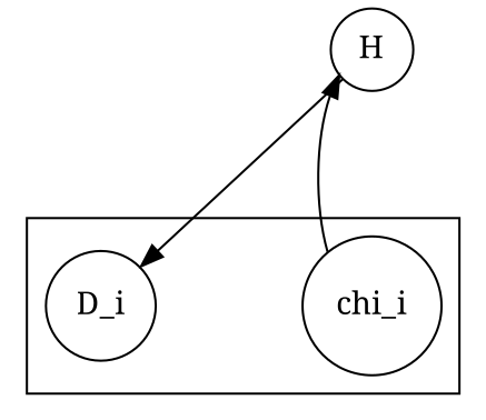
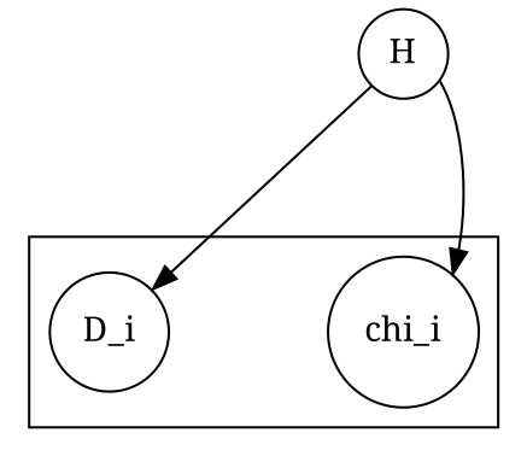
  digraph {
    fontname="Noto Serif"
    nodesep=0.9
    ranksep="0.9 equally"
    node [fontname="Noto Serif" shape=circle]
    edge [fontname="Noto Serif"]
    n1 [label=chi_i]
    n2 [label=D_i]
    n3 [label=H]
    subgraph cluster_1 {
      n1
      n2
    }
-   n1 -> n3
+   n3 -> n1
    n3 -> n2
  }
